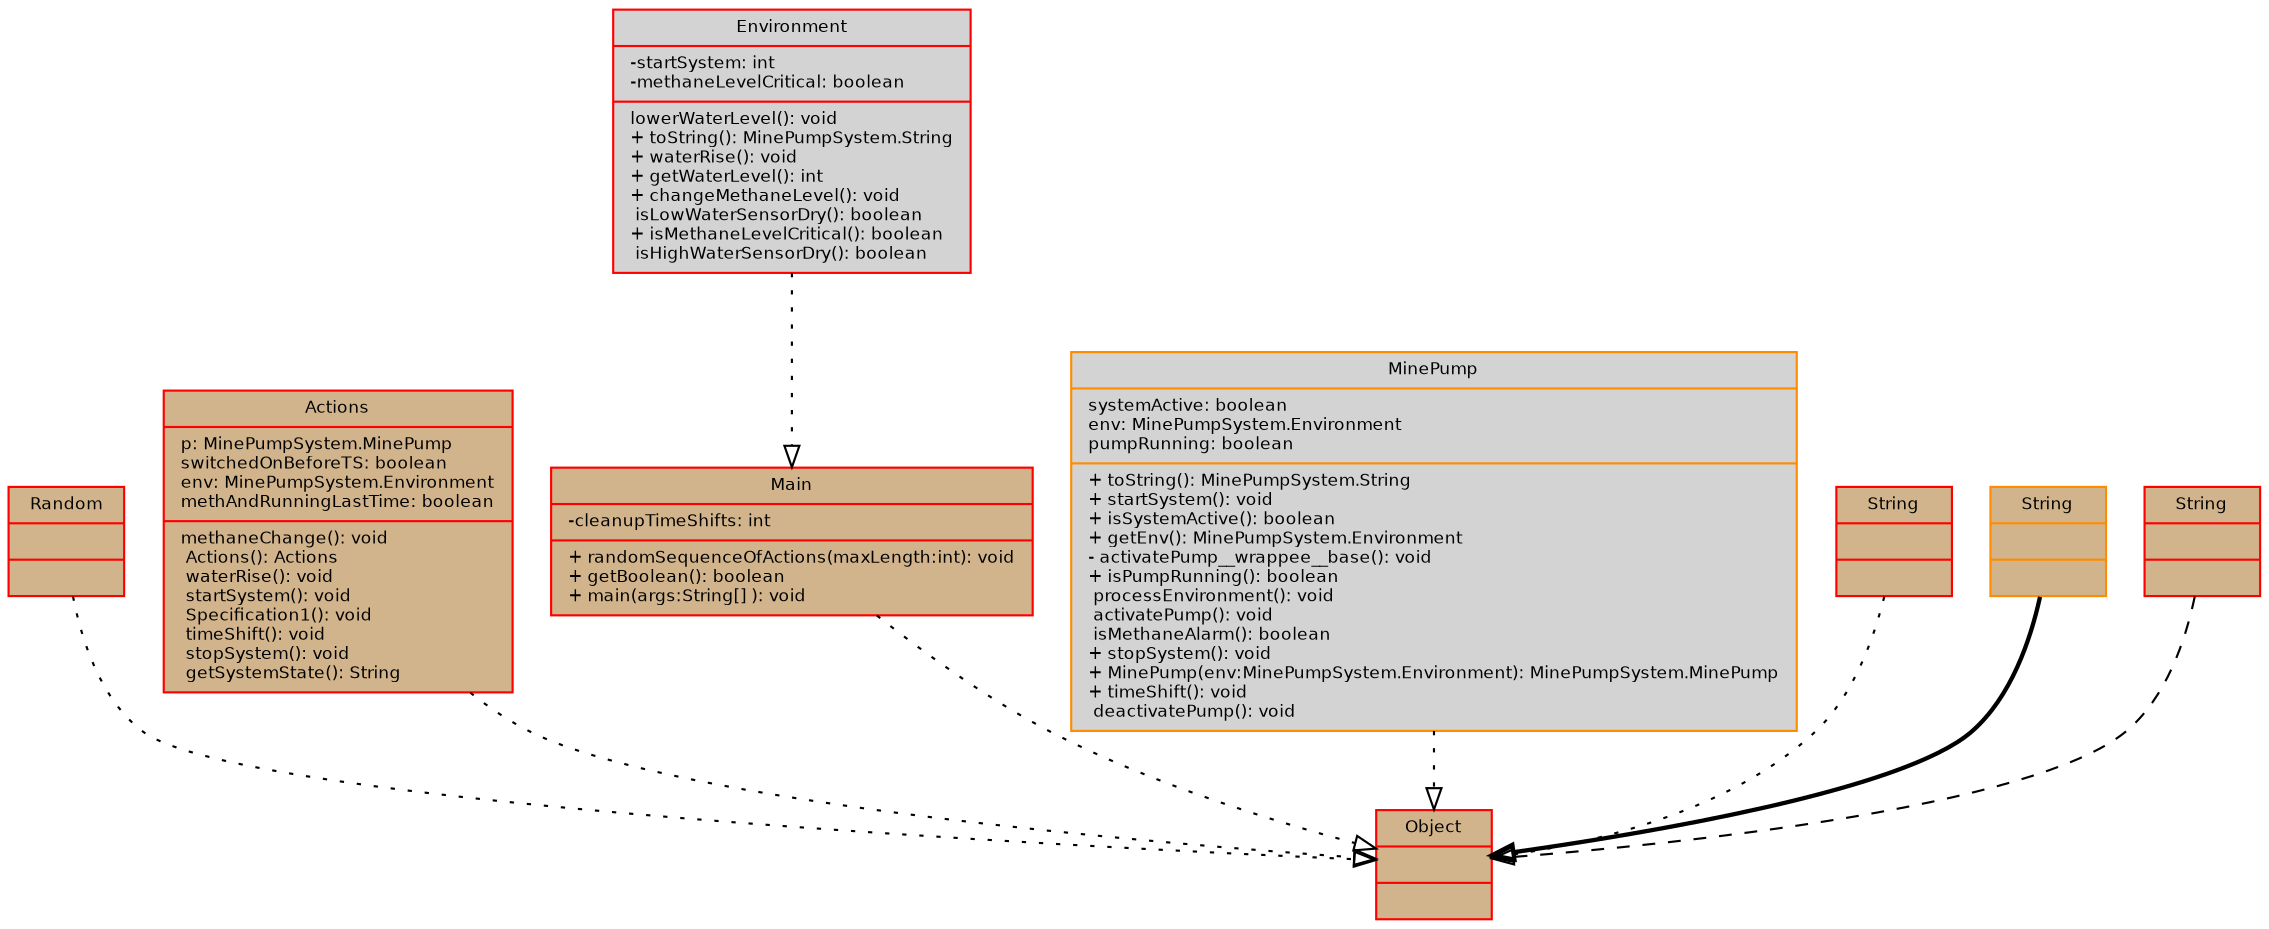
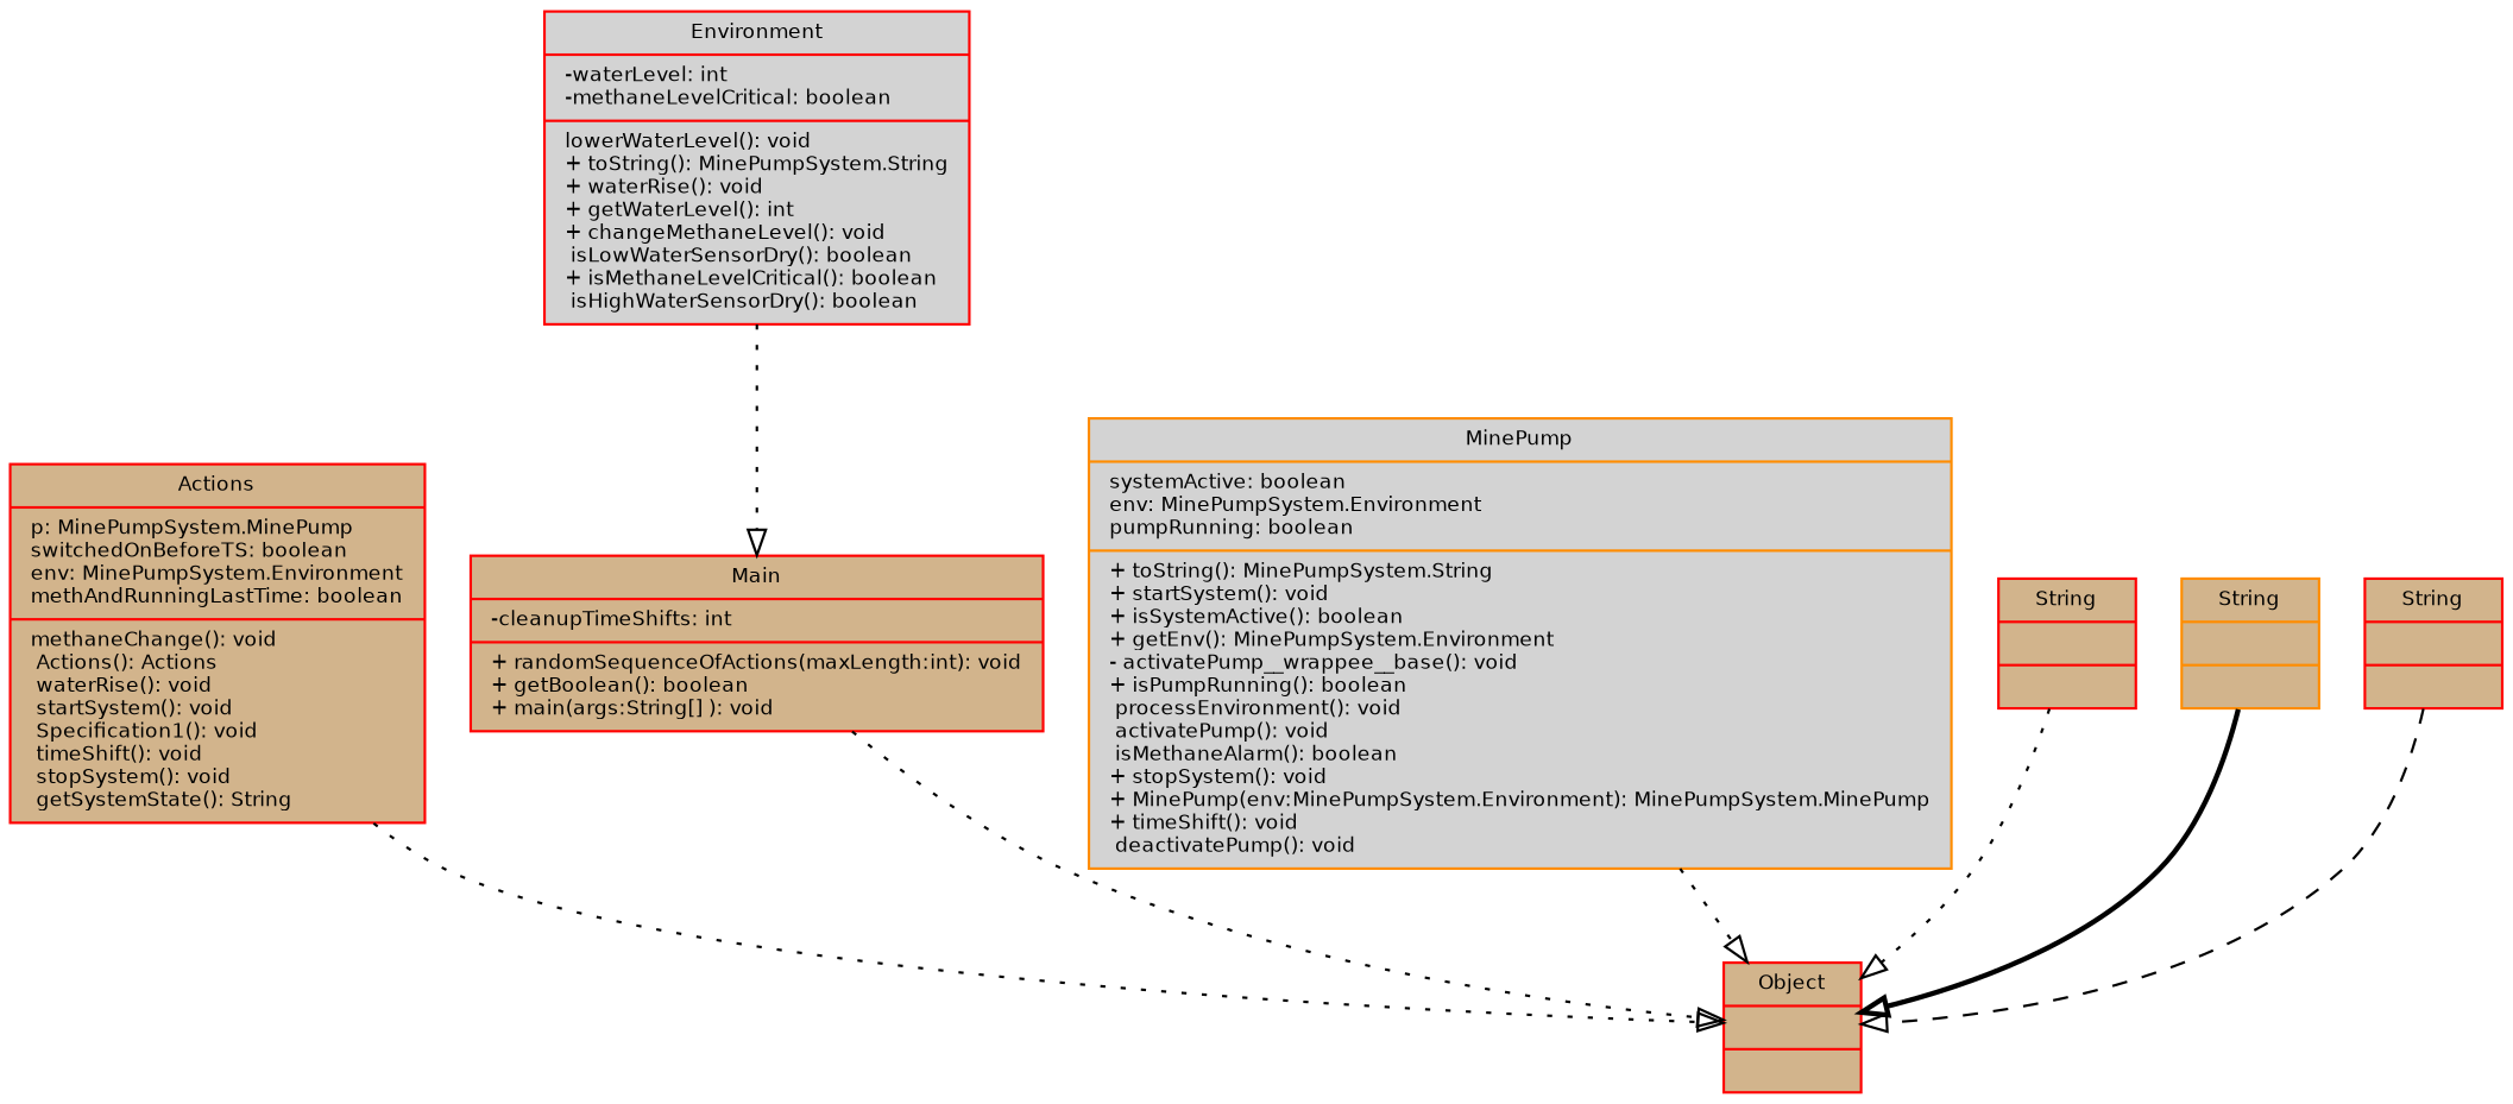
  digraph {
    fontname="Bitstream Vera Sans"
    fontsize=8
    node [color=red fillcolor=tan fontname="Bitstream Vera Sans" fontsize=8 shape=record style=filled]
    edge [arrowhead=empty arrowtail=none fontname="Bitstream Vera Sans" fontsize=8 style=dotted]
-   n1 [label="{Random||}"]
    n2 [label="{Object||}"]
    n3 [label="{Actions|p: MinePumpSystem.MinePump\lswitchedOnBeforeTS: boolean\lenv: MinePumpSystem.Environment\lmethAndRunningLastTime: boolean\l| methaneChange(): void\l Actions(): Actions\l waterRise(): void\l startSystem(): void\l Specification1(): void\l timeShift(): void\l stopSystem(): void\l getSystemState(): String\l}"]
-   n4 [fillcolor=lightgrey label="{Environment|-startSystem: int\l-methaneLevelCritical: boolean\l| lowerWaterLevel(): void\l+ toString(): MinePumpSystem.String\l+ waterRise(): void\l+ getWaterLevel(): int\l+ changeMethaneLevel(): void\l isLowWaterSensorDry(): boolean\l+ isMethaneLevelCritical(): boolean\l isHighWaterSensorDry(): boolean\l}"]
+   n4 [fillcolor=lightgrey label="{Environment|-waterLevel: int\l-methaneLevelCritical: boolean\l| lowerWaterLevel(): void\l+ toString(): MinePumpSystem.String\l+ waterRise(): void\l+ getWaterLevel(): int\l+ changeMethaneLevel(): void\l isLowWaterSensorDry(): boolean\l+ isMethaneLevelCritical(): boolean\l isHighWaterSensorDry(): boolean\l}"]
    n5 [label="{Main|-cleanupTimeShifts: int\l|+ randomSequenceOfActions(maxLength:int): void\l+ getBoolean(): boolean\l+ main(args:String[] ): void\l}"]
    n6 [color=darkorange fillcolor=lightgrey label="{MinePump|systemActive: boolean\lenv: MinePumpSystem.Environment\lpumpRunning: boolean\l|+ toString(): MinePumpSystem.String\l+ startSystem(): void\l+ isSystemActive(): boolean\l+ getEnv(): MinePumpSystem.Environment\l- activatePump__wrappee__base(): void\l+ isPumpRunning(): boolean\l processEnvironment(): void\l activatePump(): void\l isMethaneAlarm(): boolean\l+ stopSystem(): void\l+ MinePump(env:MinePumpSystem.Environment): MinePumpSystem.MinePump\l+ timeShift(): void\l deactivatePump(): void\l}"]
    n7 [label="{String||}"]
    n8 [color=darkorange label="{String||}"]
    n9 [label="{String||}"]
-   n1 -> n2
    n3 -> n2
    n4 -> n5
    n5 -> n2
    n6 -> n2
    n7 -> n2
    n8 -> n2 [style=bold]
    n9 -> n2 [style=dashed]
  }
